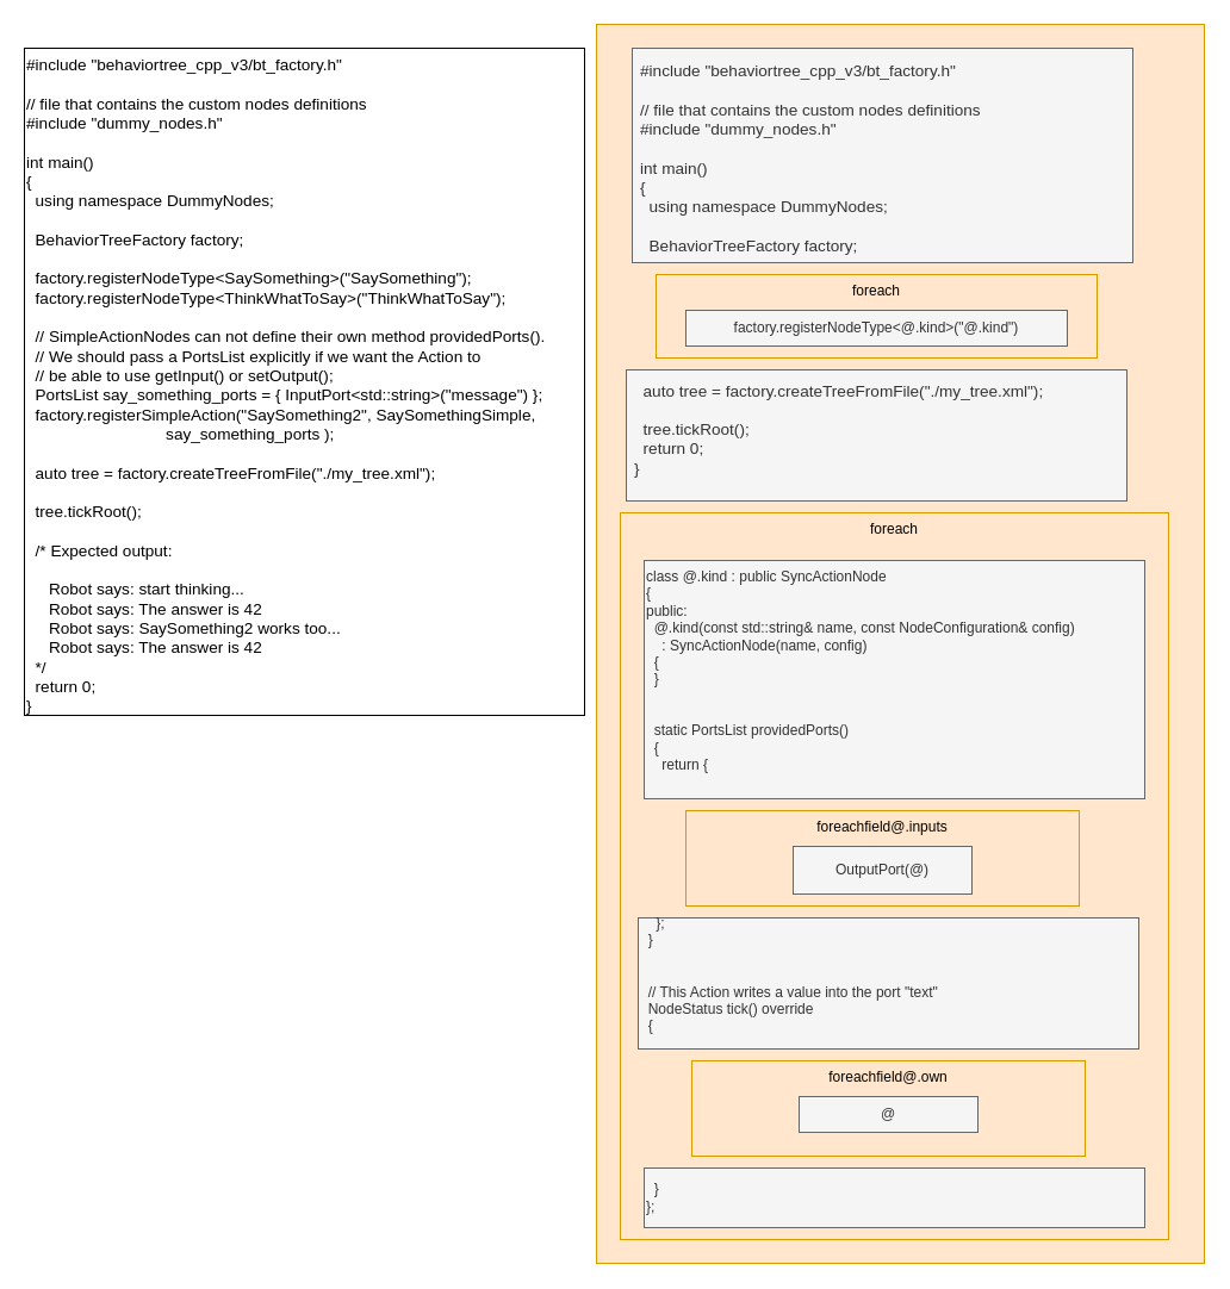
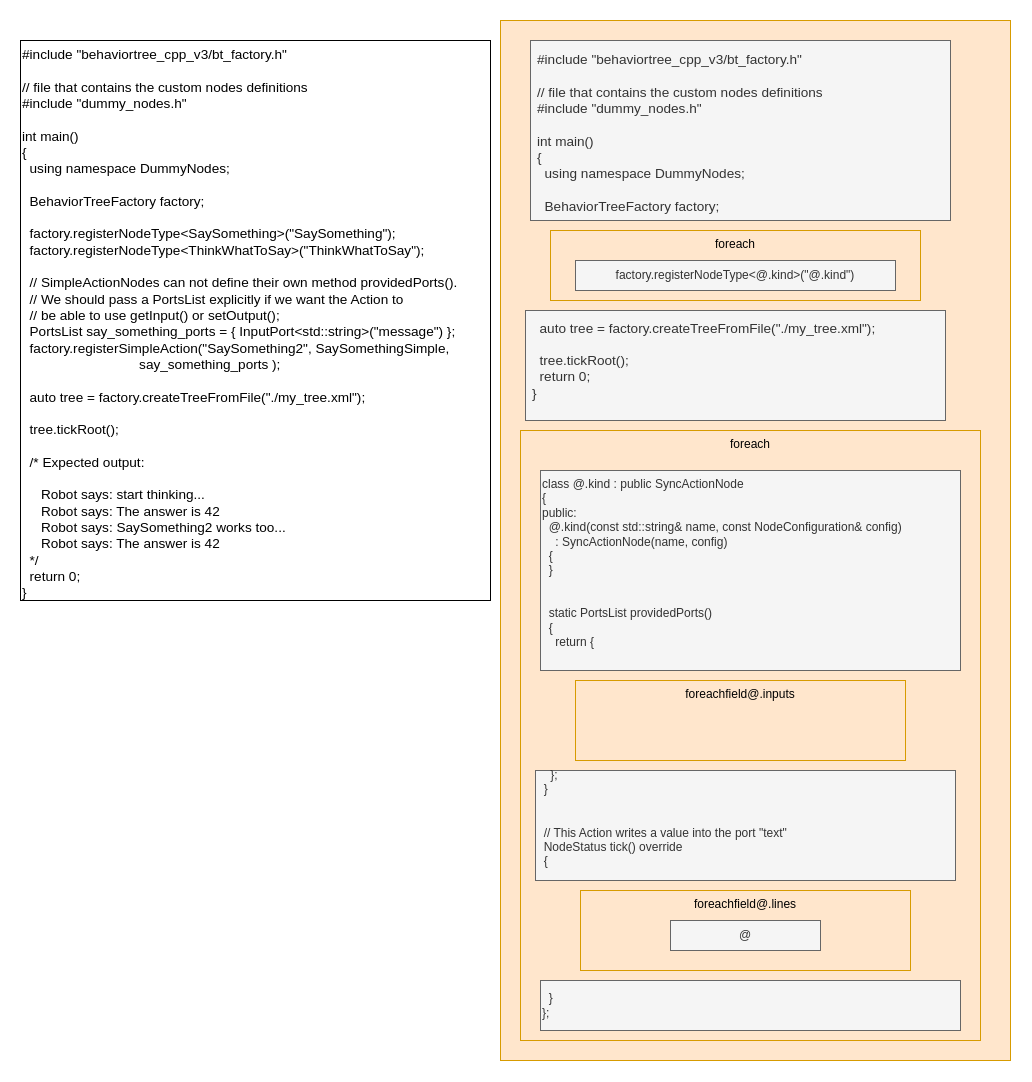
  <mxCell id="0" />
  <mxCell id="1" parent="0" />
  <mxCell id="2" value="" style="rounded=0;whiteSpace=wrap;html=1;align=center;fillColor=#ffe6cc;strokeColor=#d79b00;" vertex="1" parent="1"><mxGeometry x="500" y="20" width="510" height="1040" as="geometry" /></mxCell>
  <mxCell id="3" value="&lt;div&gt;&lt;span style=&quot;font-size: 13.6px&quot;&gt;#include &quot;behaviortree_cpp_v3/bt_factory.h&quot;&lt;/span&gt;&lt;br&gt;&lt;/div&gt;&lt;div&gt;&lt;span style=&quot;font-size: 13.6px&quot;&gt;&lt;br&gt;&lt;/span&gt;&lt;/div&gt;&lt;div&gt;&lt;span style=&quot;font-size: 13.6px&quot;&gt;// file that contains the custom nodes definitions&lt;/span&gt;&lt;/div&gt;&lt;div&gt;&lt;span style=&quot;font-size: 13.6px&quot;&gt;#include &quot;dummy_nodes.h&quot;&lt;/span&gt;&lt;/div&gt;&lt;div&gt;&lt;span style=&quot;font-size: 13.6px&quot;&gt;&lt;br&gt;&lt;/span&gt;&lt;/div&gt;&lt;div&gt;&lt;span style=&quot;font-size: 13.6px&quot;&gt;int main()&lt;/span&gt;&lt;/div&gt;&lt;div&gt;&lt;span style=&quot;font-size: 13.6px&quot;&gt;{&lt;/span&gt;&lt;/div&gt;&lt;div&gt;&lt;span style=&quot;font-size: 13.6px&quot;&gt;&amp;nbsp; using namespace DummyNodes;&lt;/span&gt;&lt;/div&gt;&lt;div&gt;&lt;span style=&quot;font-size: 13.6px&quot;&gt;&lt;br&gt;&lt;/span&gt;&lt;/div&gt;&lt;div&gt;&lt;span style=&quot;font-size: 13.6px&quot;&gt;&amp;nbsp; BehaviorTreeFactory factory;&lt;/span&gt;&lt;/div&gt;&lt;div&gt;&lt;br&gt;&lt;/div&gt;" style="rounded=0;whiteSpace=wrap;html=1;align=left;spacingTop=5;spacingLeft=5;fillColor=#f5f5f5;strokeColor=#666666;fontColor=#333333;verticalAlign=top;" vertex="1" parent="1"><mxGeometry x="530" y="40" width="420" height="180" as="geometry" /></mxCell>
  <mxCell id="4" value="&lt;div&gt;&lt;span style=&quot;font-size: 13.6px&quot;&gt;#include &quot;behaviortree_cpp_v3/bt_factory.h&quot;&lt;/span&gt;&lt;/div&gt;&lt;div&gt;&lt;span style=&quot;font-size: 13.6px&quot;&gt;&lt;br&gt;&lt;/span&gt;&lt;/div&gt;&lt;div&gt;&lt;span style=&quot;font-size: 13.6px&quot;&gt;// file that contains the custom nodes definitions&lt;/span&gt;&lt;/div&gt;&lt;div&gt;&lt;span style=&quot;font-size: 13.6px&quot;&gt;#include &quot;dummy_nodes.h&quot;&lt;/span&gt;&lt;/div&gt;&lt;div&gt;&lt;span style=&quot;font-size: 13.6px&quot;&gt;&lt;br&gt;&lt;/span&gt;&lt;/div&gt;&lt;div&gt;&lt;span style=&quot;font-size: 13.6px&quot;&gt;int main()&lt;/span&gt;&lt;/div&gt;&lt;div&gt;&lt;span style=&quot;font-size: 13.6px&quot;&gt;{&lt;/span&gt;&lt;/div&gt;&lt;div&gt;&lt;span style=&quot;font-size: 13.6px&quot;&gt;&amp;nbsp; using namespace DummyNodes;&lt;/span&gt;&lt;/div&gt;&lt;div&gt;&lt;span style=&quot;font-size: 13.6px&quot;&gt;&lt;br&gt;&lt;/span&gt;&lt;/div&gt;&lt;div&gt;&lt;span style=&quot;font-size: 13.6px&quot;&gt;&amp;nbsp; BehaviorTreeFactory factory;&lt;/span&gt;&lt;/div&gt;&lt;div&gt;&lt;span style=&quot;font-size: 13.6px&quot;&gt;&lt;br&gt;&lt;/span&gt;&lt;/div&gt;&lt;div&gt;&lt;span style=&quot;font-size: 13.6px&quot;&gt;&amp;nbsp; factory.registerNodeType&amp;lt;SaySomething&amp;gt;(&quot;SaySomething&quot;);&lt;/span&gt;&lt;/div&gt;&lt;div&gt;&lt;span style=&quot;font-size: 13.6px&quot;&gt;&amp;nbsp; factory.registerNodeType&amp;lt;ThinkWhatToSay&amp;gt;(&quot;ThinkWhatToSay&quot;);&lt;/span&gt;&lt;/div&gt;&lt;div&gt;&lt;span style=&quot;font-size: 13.6px&quot;&gt;&lt;br&gt;&lt;/span&gt;&lt;/div&gt;&lt;div&gt;&lt;span style=&quot;font-size: 13.6px&quot;&gt;&amp;nbsp; // SimpleActionNodes can not define their own method providedPorts().&lt;/span&gt;&lt;/div&gt;&lt;div&gt;&lt;span style=&quot;font-size: 13.6px&quot;&gt;&amp;nbsp; // We should pass a PortsList explicitly if we want the Action to&lt;/span&gt;&lt;/div&gt;&lt;div&gt;&lt;span style=&quot;font-size: 13.6px&quot;&gt;&amp;nbsp; // be able to use getInput() or setOutput();&lt;/span&gt;&lt;/div&gt;&lt;div&gt;&lt;span style=&quot;font-size: 13.6px&quot;&gt;&amp;nbsp; PortsList say_something_ports = { InputPort&amp;lt;std::string&amp;gt;(&quot;message&quot;) };&lt;/span&gt;&lt;/div&gt;&lt;div&gt;&lt;span style=&quot;font-size: 13.6px&quot;&gt;&amp;nbsp; factory.registerSimpleAction(&quot;SaySomething2&quot;, SaySomethingSimple,&lt;/span&gt;&lt;/div&gt;&lt;div&gt;&lt;span style=&quot;font-size: 13.6px&quot;&gt;&amp;nbsp; &amp;nbsp; &amp;nbsp; &amp;nbsp; &amp;nbsp; &amp;nbsp; &amp;nbsp; &amp;nbsp; &amp;nbsp; &amp;nbsp; &amp;nbsp; &amp;nbsp; &amp;nbsp; &amp;nbsp; &amp;nbsp; &amp;nbsp;say_something_ports );&lt;/span&gt;&lt;/div&gt;&lt;div&gt;&lt;span style=&quot;font-size: 13.6px&quot;&gt;&lt;br&gt;&lt;/span&gt;&lt;/div&gt;&lt;div&gt;&lt;span style=&quot;font-size: 13.6px&quot;&gt;&amp;nbsp; auto tree = factory.createTreeFromFile(&quot;./my_tree.xml&quot;);&lt;/span&gt;&lt;/div&gt;&lt;div&gt;&lt;span style=&quot;font-size: 13.6px&quot;&gt;&lt;br&gt;&lt;/span&gt;&lt;/div&gt;&lt;div&gt;&lt;span style=&quot;font-size: 13.6px&quot;&gt;&amp;nbsp; tree.tickRoot();&lt;/span&gt;&lt;/div&gt;&lt;div&gt;&lt;span style=&quot;font-size: 13.6px&quot;&gt;&lt;br&gt;&lt;/span&gt;&lt;/div&gt;&lt;div&gt;&lt;span style=&quot;font-size: 13.6px&quot;&gt;&amp;nbsp; /* Expected output:&lt;/span&gt;&lt;/div&gt;&lt;div&gt;&lt;span style=&quot;font-size: 13.6px&quot;&gt;&lt;br&gt;&lt;/span&gt;&lt;/div&gt;&lt;div&gt;&lt;span style=&quot;font-size: 13.6px&quot;&gt;&amp;nbsp; &amp;nbsp; &amp;nbsp;Robot says: start thinking...&lt;/span&gt;&lt;/div&gt;&lt;div&gt;&lt;span style=&quot;font-size: 13.6px&quot;&gt;&amp;nbsp; &amp;nbsp; &amp;nbsp;Robot says: The answer is 42&lt;/span&gt;&lt;/div&gt;&lt;div&gt;&lt;span style=&quot;font-size: 13.6px&quot;&gt;&amp;nbsp; &amp;nbsp; &amp;nbsp;Robot says: SaySomething2 works too...&lt;/span&gt;&lt;/div&gt;&lt;div&gt;&lt;span style=&quot;font-size: 13.6px&quot;&gt;&amp;nbsp; &amp;nbsp; &amp;nbsp;Robot says: The answer is 42&lt;/span&gt;&lt;/div&gt;&lt;div&gt;&lt;span style=&quot;font-size: 13.6px&quot;&gt;&amp;nbsp; */&lt;/span&gt;&lt;/div&gt;&lt;div&gt;&lt;span style=&quot;font-size: 13.6px&quot;&gt;&amp;nbsp; return 0;&lt;/span&gt;&lt;/div&gt;&lt;div&gt;&lt;span style=&quot;font-size: 13.6px&quot;&gt;}&lt;/span&gt;&lt;/div&gt;&lt;div&gt;&lt;br&gt;&lt;/div&gt;" style="rounded=0;whiteSpace=wrap;html=1;align=left;verticalAlign=top;" vertex="1" parent="1"><mxGeometry x="20" y="40" width="470" height="560" as="geometry" /></mxCell>
  <mxCell id="5" value="&lt;div&gt;&lt;span style=&quot;font-size: 13.6px&quot;&gt;&amp;nbsp; auto tree = factory.createTreeFromFile(&quot;./my_tree.xml&quot;);&lt;/span&gt;&lt;br&gt;&lt;/div&gt;&lt;div&gt;&lt;span style=&quot;font-size: 13.6px&quot;&gt;&lt;br&gt;&lt;/span&gt;&lt;/div&gt;&lt;div&gt;&lt;span style=&quot;font-size: 13.6px&quot;&gt;&amp;nbsp; tree.tickRoot();&lt;/span&gt;&lt;/div&gt;&lt;div&gt;&lt;span style=&quot;font-size: 13.6px&quot;&gt;&amp;nbsp; return 0;&lt;/span&gt;&lt;br&gt;&lt;/div&gt;&lt;div&gt;&lt;span style=&quot;font-size: 13.6px&quot;&gt;}&lt;/span&gt;&lt;/div&gt;&lt;div&gt;&lt;br&gt;&lt;/div&gt;" style="rounded=0;whiteSpace=wrap;html=1;align=left;spacingTop=5;spacingLeft=5;fillColor=#f5f5f5;strokeColor=#666666;fontColor=#333333;" vertex="1" parent="1"><mxGeometry x="525" y="310" width="420" height="110" as="geometry" /></mxCell>
  <mxCell id="6" value="" style="group" vertex="1" connectable="0" parent="1"><mxGeometry x="520" y="430" width="460" height="610" as="geometry" /></mxCell>
  <mxCell id="7" value="&lt;div&gt;foreach&lt;/div&gt;" style="rounded=0;whiteSpace=wrap;html=1;align=center;verticalAlign=top;fillColor=#ffe6cc;strokeColor=#d79b00;" vertex="1" parent="6"><mxGeometry width="460" height="610" as="geometry" /></mxCell>
  <mxCell id="8" value="" style="group" vertex="1" connectable="0" parent="6"><mxGeometry x="55" y="250" width="330" height="80" as="geometry" /></mxCell>
  <mxCell id="9" value="&lt;div&gt;&lt;span&gt;foreachfield@.inputs&lt;/span&gt;&lt;/div&gt;" style="rounded=0;whiteSpace=wrap;html=1;align=center;fillColor=#ffe6cc;strokeColor=#d79b00;verticalAlign=top;" vertex="1" parent="8"><mxGeometry width="330" height="80" as="geometry" /></mxCell>
- <mxCell id="10" value="OutputPort(@)" style="rounded=0;whiteSpace=wrap;html=1;align=center;fillColor=#f5f5f5;strokeColor=#666666;fontColor=#333333;" vertex="1" parent="8"><mxGeometry x="90" y="30" width="150" height="40" as="geometry" /></mxCell>
  <mxCell id="11" value="" style="group" vertex="1" connectable="0" parent="6"><mxGeometry x="60" y="460" width="330" height="80" as="geometry" /></mxCell>
- <mxCell id="12" value="&lt;div&gt;&lt;span&gt;foreachfield@.own&lt;/span&gt;&lt;/div&gt;" style="rounded=0;whiteSpace=wrap;html=1;align=center;fillColor=#ffe6cc;strokeColor=#d79b00;verticalAlign=top;" vertex="1" parent="11"><mxGeometry width="330" height="80" as="geometry" /></mxCell>
+ <mxCell id="12" value="&lt;div&gt;&lt;span&gt;foreachfield@.lines&lt;/span&gt;&lt;/div&gt;" style="rounded=0;whiteSpace=wrap;html=1;align=center;fillColor=#ffe6cc;strokeColor=#d79b00;verticalAlign=top;" vertex="1" parent="11"><mxGeometry width="330" height="80" as="geometry" /></mxCell>
  <mxCell id="13" value="@" style="rounded=0;whiteSpace=wrap;html=1;align=center;fillColor=#f5f5f5;strokeColor=#666666;fontColor=#333333;" vertex="1" parent="11"><mxGeometry x="90" y="30" width="150" height="30" as="geometry" /></mxCell>
  <mxCell id="14" value="&lt;div&gt;&amp;nbsp; &amp;nbsp; };&lt;/div&gt;&lt;div&gt;&amp;nbsp; }&lt;/div&gt;&lt;div&gt;&lt;br&gt;&lt;/div&gt;&lt;div&gt;&lt;br&gt;&lt;/div&gt;&lt;div&gt;&lt;span&gt;&amp;nbsp; // This Action writes a value into the port &quot;text&quot;&lt;/span&gt;&lt;br&gt;&lt;/div&gt;&lt;div&gt;&amp;nbsp; NodeStatus tick() override&lt;/div&gt;&lt;div&gt;&amp;nbsp; {&lt;/div&gt;&lt;div&gt;&lt;br&gt;&lt;/div&gt;" style="rounded=0;whiteSpace=wrap;html=1;align=left;fillColor=#f5f5f5;strokeColor=#666666;fontColor=#333333;" vertex="1" parent="6"><mxGeometry x="15" y="340" width="420" height="110" as="geometry" /></mxCell>
  <mxCell id="15" value="&lt;div&gt;&lt;br&gt;&lt;/div&gt;&lt;div&gt;&lt;span&gt;&amp;nbsp; }&lt;/span&gt;&lt;br&gt;&lt;/div&gt;&lt;div&gt;};&lt;/div&gt;&lt;div&gt;&lt;br&gt;&lt;/div&gt;" style="rounded=0;whiteSpace=wrap;html=1;align=left;fillColor=#f5f5f5;strokeColor=#666666;fontColor=#333333;" vertex="1" parent="6"><mxGeometry x="20" y="550" width="420" height="50" as="geometry" /></mxCell>
  <mxCell id="16" value="&lt;div&gt;class @.kind : public SyncActionNode&lt;/div&gt;&lt;div&gt;{&lt;/div&gt;&lt;div&gt;public:&lt;/div&gt;&lt;div&gt;&amp;nbsp; @.kind(const std::string&amp;amp; name, const NodeConfiguration&amp;amp; config)&lt;/div&gt;&lt;div&gt;&amp;nbsp; &amp;nbsp; : SyncActionNode(name, config)&lt;/div&gt;&lt;div&gt;&amp;nbsp; {&lt;/div&gt;&lt;div&gt;&amp;nbsp; }&lt;/div&gt;&lt;div&gt;&lt;br&gt;&lt;/div&gt;&lt;div&gt;&lt;br&gt;&lt;/div&gt;&lt;div&gt;&amp;nbsp; static PortsList providedPorts()&lt;/div&gt;&lt;div&gt;&amp;nbsp; {&lt;/div&gt;&lt;div&gt;&amp;nbsp; &amp;nbsp; return {&amp;nbsp;&lt;/div&gt;&lt;div&gt;&lt;br&gt;&lt;/div&gt;" style="rounded=0;whiteSpace=wrap;html=1;align=left;fillColor=#f5f5f5;strokeColor=#666666;fontColor=#333333;" vertex="1" parent="6"><mxGeometry x="20" y="40" width="420" height="200" as="geometry" /></mxCell>
  <mxCell id="17" value="foreach" style="rounded=0;whiteSpace=wrap;html=1;fillColor=#ffe6cc;strokeColor=#d79b00;verticalAlign=top;" vertex="1" parent="1"><mxGeometry x="550" y="230" width="370" height="70" as="geometry" /></mxCell>
  <mxCell id="18" value="&lt;span&gt;factory.registerNodeType&amp;lt;@.kind&amp;gt;(&quot;@.kind&quot;)&lt;/span&gt;" style="rounded=0;whiteSpace=wrap;html=1;fillColor=#f5f5f5;strokeColor=#666666;fontColor=#333333;" vertex="1" parent="1"><mxGeometry x="575" y="260" width="320" height="30" as="geometry" /></mxCell>
